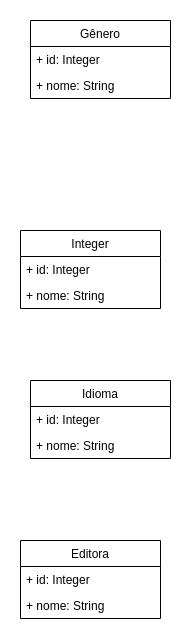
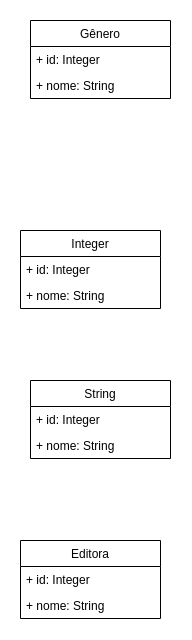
  <mxCell id="0" />
  <mxCell id="1" parent="0" />
  <mxCell id="2" value="Gênero" style="swimlane;fontStyle=0;childLayout=stackLayout;horizontal=1;startSize=26;horizontalStack=0;resizeParent=1;resizeParentMax=0;resizeLast=0;collapsible=1;marginBottom=0;swimlaneFillColor=default;" vertex="1" parent="1"><mxGeometry x="30" y="20" width="140" height="78" as="geometry" /></mxCell>
  <mxCell id="3" value="+ id: Integer" style="text;align=left;verticalAlign=top;spacingLeft=4;spacingRight=4;overflow=hidden;rotatable=0;points=[[0,0.5],[1,0.5]];portConstraint=eastwest;swimlaneFillColor=default;" vertex="1" parent="2"><mxGeometry y="26" width="140" height="26" as="geometry" /></mxCell>
  <mxCell id="4" value="+ nome: String" style="text;align=left;verticalAlign=top;spacingLeft=4;spacingRight=4;overflow=hidden;rotatable=0;points=[[0,0.5],[1,0.5]];portConstraint=eastwest;swimlaneFillColor=default;" vertex="1" parent="2"><mxGeometry y="52" width="140" height="26" as="geometry" /></mxCell>
  <mxCell id="5" value="Integer" style="swimlane;fontStyle=0;childLayout=stackLayout;horizontal=1;startSize=26;horizontalStack=0;resizeParent=1;resizeParentMax=0;resizeLast=0;collapsible=1;marginBottom=0;swimlaneFillColor=default;" vertex="1" parent="1"><mxGeometry x="20" y="230" width="140" height="78" as="geometry" /></mxCell>
  <mxCell id="6" value="+ id: Integer" style="text;align=left;verticalAlign=top;spacingLeft=4;spacingRight=4;overflow=hidden;rotatable=0;points=[[0,0.5],[1,0.5]];portConstraint=eastwest;swimlaneFillColor=default;" vertex="1" parent="5"><mxGeometry y="26" width="140" height="26" as="geometry" /></mxCell>
  <mxCell id="7" value="+ nome: String" style="text;align=left;verticalAlign=top;spacingLeft=4;spacingRight=4;overflow=hidden;rotatable=0;points=[[0,0.5],[1,0.5]];portConstraint=eastwest;swimlaneFillColor=default;" vertex="1" parent="5"><mxGeometry y="52" width="140" height="26" as="geometry" /></mxCell>
- <mxCell id="8" value="Idioma" style="swimlane;fontStyle=0;childLayout=stackLayout;horizontal=1;startSize=26;horizontalStack=0;resizeParent=1;resizeParentMax=0;resizeLast=0;collapsible=1;marginBottom=0;swimlaneFillColor=default;" vertex="1" parent="1"><mxGeometry x="30" y="380" width="140" height="78" as="geometry" /></mxCell>
+ <mxCell id="8" value="String" style="swimlane;fontStyle=0;childLayout=stackLayout;horizontal=1;startSize=26;horizontalStack=0;resizeParent=1;resizeParentMax=0;resizeLast=0;collapsible=1;marginBottom=0;swimlaneFillColor=default;" vertex="1" parent="1"><mxGeometry x="30" y="380" width="140" height="78" as="geometry" /></mxCell>
  <mxCell id="9" value="+ id: Integer" style="text;align=left;verticalAlign=top;spacingLeft=4;spacingRight=4;overflow=hidden;rotatable=0;points=[[0,0.5],[1,0.5]];portConstraint=eastwest;swimlaneFillColor=default;" vertex="1" parent="8"><mxGeometry y="26" width="140" height="26" as="geometry" /></mxCell>
  <mxCell id="10" value="+ nome: String" style="text;align=left;verticalAlign=top;spacingLeft=4;spacingRight=4;overflow=hidden;rotatable=0;points=[[0,0.5],[1,0.5]];portConstraint=eastwest;swimlaneFillColor=default;" vertex="1" parent="8"><mxGeometry y="52" width="140" height="26" as="geometry" /></mxCell>
  <mxCell id="11" value="Editora" style="swimlane;fontStyle=0;childLayout=stackLayout;horizontal=1;startSize=26;horizontalStack=0;resizeParent=1;resizeParentMax=0;resizeLast=0;collapsible=1;marginBottom=0;swimlaneFillColor=default;" vertex="1" parent="1"><mxGeometry x="20" y="540" width="140" height="78" as="geometry" /></mxCell>
  <mxCell id="12" value="+ id: Integer" style="text;align=left;verticalAlign=top;spacingLeft=4;spacingRight=4;overflow=hidden;rotatable=0;points=[[0,0.5],[1,0.5]];portConstraint=eastwest;swimlaneFillColor=default;" vertex="1" parent="11"><mxGeometry y="26" width="140" height="26" as="geometry" /></mxCell>
  <mxCell id="13" value="+ nome: String" style="text;align=left;verticalAlign=top;spacingLeft=4;spacingRight=4;overflow=hidden;rotatable=0;points=[[0,0.5],[1,0.5]];portConstraint=eastwest;swimlaneFillColor=default;" vertex="1" parent="11"><mxGeometry y="52" width="140" height="26" as="geometry" /></mxCell>
